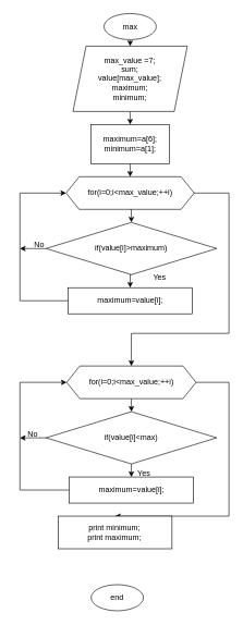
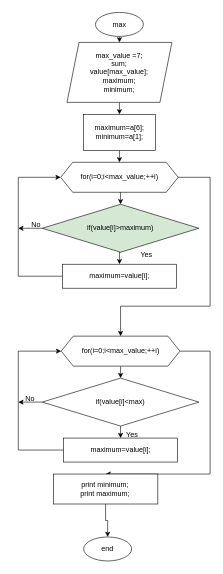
  <mxCell id="0" />
  <mxCell id="1" parent="0" />
  <mxCell id="2" style="edgeStyle=orthogonalEdgeStyle;rounded=0;orthogonalLoop=1;jettySize=auto;html=1;exitX=0.5;exitY=1;exitDx=0;exitDy=0;entryX=0.5;entryY=0;entryDx=0;entryDy=0;" edge="1" parent="1" source="3" target="6"><mxGeometry relative="1" as="geometry" /></mxCell>
  <mxCell id="3" value="max" style="ellipse;whiteSpace=wrap;html=1;" vertex="1" parent="1"><mxGeometry x="158.75" y="20" width="80" height="40" as="geometry" /></mxCell>
  <mxCell id="4" value="end" style="ellipse;whiteSpace=wrap;html=1;" vertex="1" parent="1"><mxGeometry x="139.07" y="895" width="80" height="40" as="geometry" /></mxCell>
  <mxCell id="5" style="edgeStyle=orthogonalEdgeStyle;rounded=0;orthogonalLoop=1;jettySize=auto;html=1;exitX=0.5;exitY=1;exitDx=0;exitDy=0;entryX=0.5;entryY=0;entryDx=0;entryDy=0;" edge="1" parent="1" source="6" target="20"><mxGeometry relative="1" as="geometry" /></mxCell>
  <mxCell id="6" value="max_value =7;&lt;br&gt;sum;&lt;br&gt;value[max_value];&lt;br&gt;maximum;&lt;br&gt;minimum;" style="shape=parallelogram;perimeter=parallelogramPerimeter;whiteSpace=wrap;html=1;fixedSize=1;" vertex="1" parent="1"><mxGeometry x="111.25" y="70" width="175" height="100" as="geometry" /></mxCell>
  <mxCell id="7" style="edgeStyle=orthogonalEdgeStyle;rounded=0;orthogonalLoop=1;jettySize=auto;html=1;exitX=0.5;exitY=1;exitDx=0;exitDy=0;entryX=0.5;entryY=0;entryDx=0;entryDy=0;" edge="1" parent="1" source="9" target="23"><mxGeometry relative="1" as="geometry" /></mxCell>
  <mxCell id="8" style="edgeStyle=orthogonalEdgeStyle;rounded=0;orthogonalLoop=1;jettySize=auto;html=1;exitX=1;exitY=0.5;exitDx=0;exitDy=0;entryX=0.5;entryY=0;entryDx=0;entryDy=0;" edge="1" parent="1" target="14"><mxGeometry relative="1" as="geometry"><mxPoint x="286.25" y="295" as="sourcePoint" /><mxPoint x="287.25" y="555" as="targetPoint" /><Array as="points"><mxPoint x="350" y="295" /><mxPoint x="350" y="510" /><mxPoint x="201" y="510" /></Array></mxGeometry></mxCell>
  <mxCell id="9" value="for(i=0;i&amp;lt;max_value;++i)&lt;br&gt;" style="shape=hexagon;perimeter=hexagonPerimeter2;whiteSpace=wrap;html=1;fixedSize=1;" vertex="1" parent="1"><mxGeometry x="100.75" y="270" width="196" height="50" as="geometry" /></mxCell>
  <mxCell id="10" style="edgeStyle=orthogonalEdgeStyle;rounded=0;orthogonalLoop=1;jettySize=auto;html=1;exitX=0;exitY=0.5;exitDx=0;exitDy=0;entryX=0;entryY=0.5;entryDx=0;entryDy=0;" edge="1" parent="1" source="11" target="9"><mxGeometry relative="1" as="geometry"><mxPoint x="10" y="290" as="targetPoint" /><Array as="points"><mxPoint x="30" y="460" /><mxPoint x="30" y="295" /></Array></mxGeometry></mxCell>
  <mxCell id="11" value="maximum=value[i];" style="rounded=0;whiteSpace=wrap;html=1;" vertex="1" parent="1"><mxGeometry x="103.75" y="440" width="190" height="40" as="geometry" /></mxCell>
  <mxCell id="12" style="edgeStyle=orthogonalEdgeStyle;rounded=0;orthogonalLoop=1;jettySize=auto;html=1;exitX=0.5;exitY=1;exitDx=0;exitDy=0;entryX=0.5;entryY=0;entryDx=0;entryDy=0;" edge="1" parent="1" source="14" target="26"><mxGeometry relative="1" as="geometry" /></mxCell>
  <mxCell id="13" style="edgeStyle=orthogonalEdgeStyle;rounded=0;orthogonalLoop=1;jettySize=auto;html=1;exitX=1;exitY=0.5;exitDx=0;exitDy=0;entryX=0.5;entryY=0;entryDx=0;entryDy=0;" edge="1" parent="1" source="14" target="16"><mxGeometry relative="1" as="geometry"><Array as="points"><mxPoint x="350" y="585" /><mxPoint x="350" y="790" /><mxPoint x="201" y="790" /></Array></mxGeometry></mxCell>
  <mxCell id="14" value="for(i=0;i&amp;lt;max_value;++i)" style="shape=hexagon;perimeter=hexagonPerimeter2;whiteSpace=wrap;html=1;fixedSize=1;" vertex="1" parent="1"><mxGeometry x="101.63" y="560" width="198" height="50" as="geometry" /></mxCell>
+ <mxCell id="15" style="edgeStyle=orthogonalEdgeStyle;rounded=0;orthogonalLoop=1;jettySize=auto;html=1;exitX=0.5;exitY=1;exitDx=0;exitDy=0;entryX=0.5;entryY=0;entryDx=0;entryDy=0;" edge="1" parent="1" source="16" target="4"><mxGeometry relative="1" as="geometry" /></mxCell>
  <mxCell id="16" value="print minimum;&lt;br&gt;print maximum;" style="rounded=0;whiteSpace=wrap;html=1;" vertex="1" parent="1"><mxGeometry x="88.44" y="790" width="174.38" height="50" as="geometry" /></mxCell>
  <mxCell id="17" value="Yes" style="text;html=1;strokeColor=none;fillColor=none;align=center;verticalAlign=middle;whiteSpace=wrap;rounded=0;" vertex="1" parent="1"><mxGeometry x="214" y="410" width="60" height="30" as="geometry" /></mxCell>
  <mxCell id="18" value="No" style="text;html=1;strokeColor=none;fillColor=none;align=center;verticalAlign=middle;whiteSpace=wrap;rounded=0;" vertex="1" parent="1"><mxGeometry x="30" y="360" width="60" height="30" as="geometry" /></mxCell>
  <mxCell id="19" style="edgeStyle=orthogonalEdgeStyle;rounded=0;orthogonalLoop=1;jettySize=auto;html=1;exitX=0.5;exitY=1;exitDx=0;exitDy=0;entryX=0.5;entryY=0;entryDx=0;entryDy=0;" edge="1" parent="1" source="20" target="9"><mxGeometry relative="1" as="geometry" /></mxCell>
  <mxCell id="20" value="maximum=a[6];&lt;br&gt;minimum=a[1];" style="whiteSpace=wrap;html=1;" vertex="1" parent="1"><mxGeometry x="138.75" y="190" width="120" height="60" as="geometry" /></mxCell>
  <mxCell id="21" style="edgeStyle=orthogonalEdgeStyle;rounded=0;orthogonalLoop=1;jettySize=auto;html=1;exitX=0.5;exitY=1;exitDx=0;exitDy=0;entryX=0.5;entryY=0;entryDx=0;entryDy=0;" edge="1" parent="1" source="23" target="11"><mxGeometry relative="1" as="geometry" /></mxCell>
  <mxCell id="22" style="edgeStyle=orthogonalEdgeStyle;rounded=0;orthogonalLoop=1;jettySize=auto;html=1;exitX=0;exitY=0.5;exitDx=0;exitDy=0;" edge="1" parent="1" source="23"><mxGeometry relative="1" as="geometry"><mxPoint x="30" y="380.095" as="targetPoint" /></mxGeometry></mxCell>
- <mxCell id="23" value="if(value[i]&amp;gt;maximum)" style="rhombus;whiteSpace=wrap;html=1;" vertex="1" parent="1"><mxGeometry x="70" y="340" width="261.25" height="80" as="geometry" /></mxCell>
+ <mxCell id="23" value="if(value[i]&amp;gt;maximum)" style="rhombus;whiteSpace=wrap;html=1;fillColor=#d5e8d4;" vertex="1" parent="1"><mxGeometry x="70" y="340" width="261.25" height="80" as="geometry" /></mxCell>
  <mxCell id="24" style="edgeStyle=orthogonalEdgeStyle;rounded=0;orthogonalLoop=1;jettySize=auto;html=1;exitX=0;exitY=0.5;exitDx=0;exitDy=0;" edge="1" parent="1" source="26"><mxGeometry relative="1" as="geometry"><mxPoint x="30" y="670.095" as="targetPoint" /></mxGeometry></mxCell>
  <mxCell id="25" style="edgeStyle=orthogonalEdgeStyle;rounded=0;orthogonalLoop=1;jettySize=auto;html=1;exitX=0.5;exitY=1;exitDx=0;exitDy=0;entryX=0.5;entryY=0;entryDx=0;entryDy=0;" edge="1" parent="1" source="26" target="28"><mxGeometry relative="1" as="geometry" /></mxCell>
  <mxCell id="26" value="if(value[i]&amp;lt;max)" style="rhombus;whiteSpace=wrap;html=1;" vertex="1" parent="1"><mxGeometry x="70" y="630" width="261.25" height="80" as="geometry" /></mxCell>
  <mxCell id="27" style="edgeStyle=orthogonalEdgeStyle;rounded=0;orthogonalLoop=1;jettySize=auto;html=1;exitX=0;exitY=0.5;exitDx=0;exitDy=0;entryX=0;entryY=0.5;entryDx=0;entryDy=0;" edge="1" parent="1" source="28" target="14"><mxGeometry relative="1" as="geometry"><Array as="points"><mxPoint x="30" y="750" /><mxPoint x="30" y="585" /></Array></mxGeometry></mxCell>
  <mxCell id="28" value="maximum=value[i];" style="rounded=0;whiteSpace=wrap;html=1;" vertex="1" parent="1"><mxGeometry x="105.63" y="730" width="190" height="40" as="geometry" /></mxCell>
  <mxCell id="29" value="Yes" style="text;html=1;strokeColor=none;fillColor=none;align=center;verticalAlign=middle;whiteSpace=wrap;rounded=0;" vertex="1" parent="1"><mxGeometry x="190" y="710" width="60" height="30" as="geometry" /></mxCell>
  <mxCell id="30" value="No" style="text;html=1;strokeColor=none;fillColor=none;align=center;verticalAlign=middle;whiteSpace=wrap;rounded=0;" vertex="1" parent="1"><mxGeometry x="20" y="650" width="60" height="30" as="geometry" /></mxCell>
